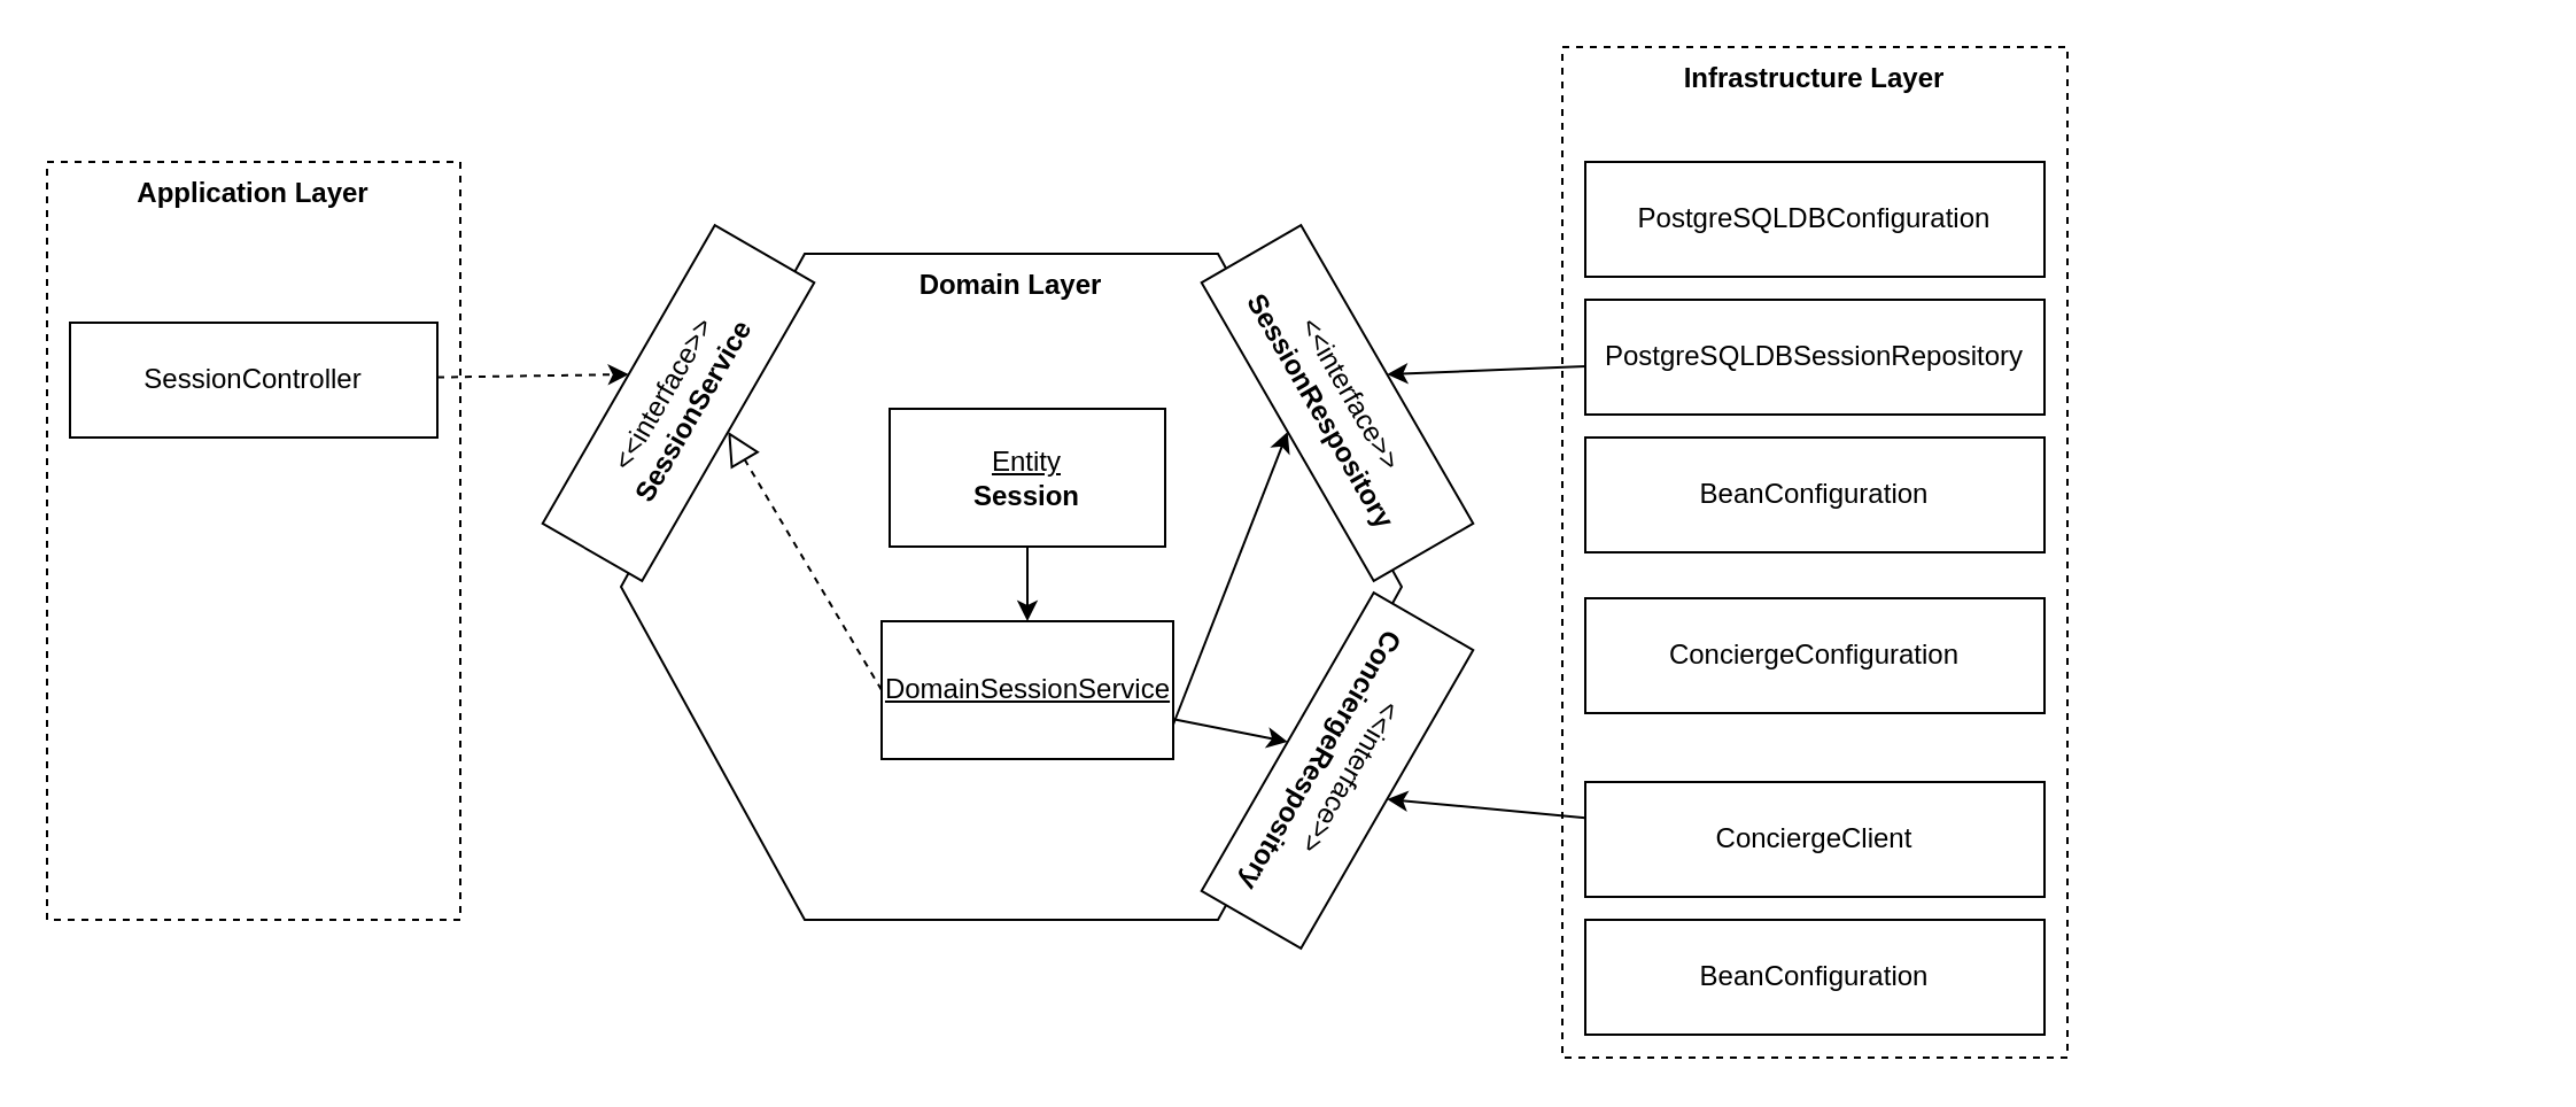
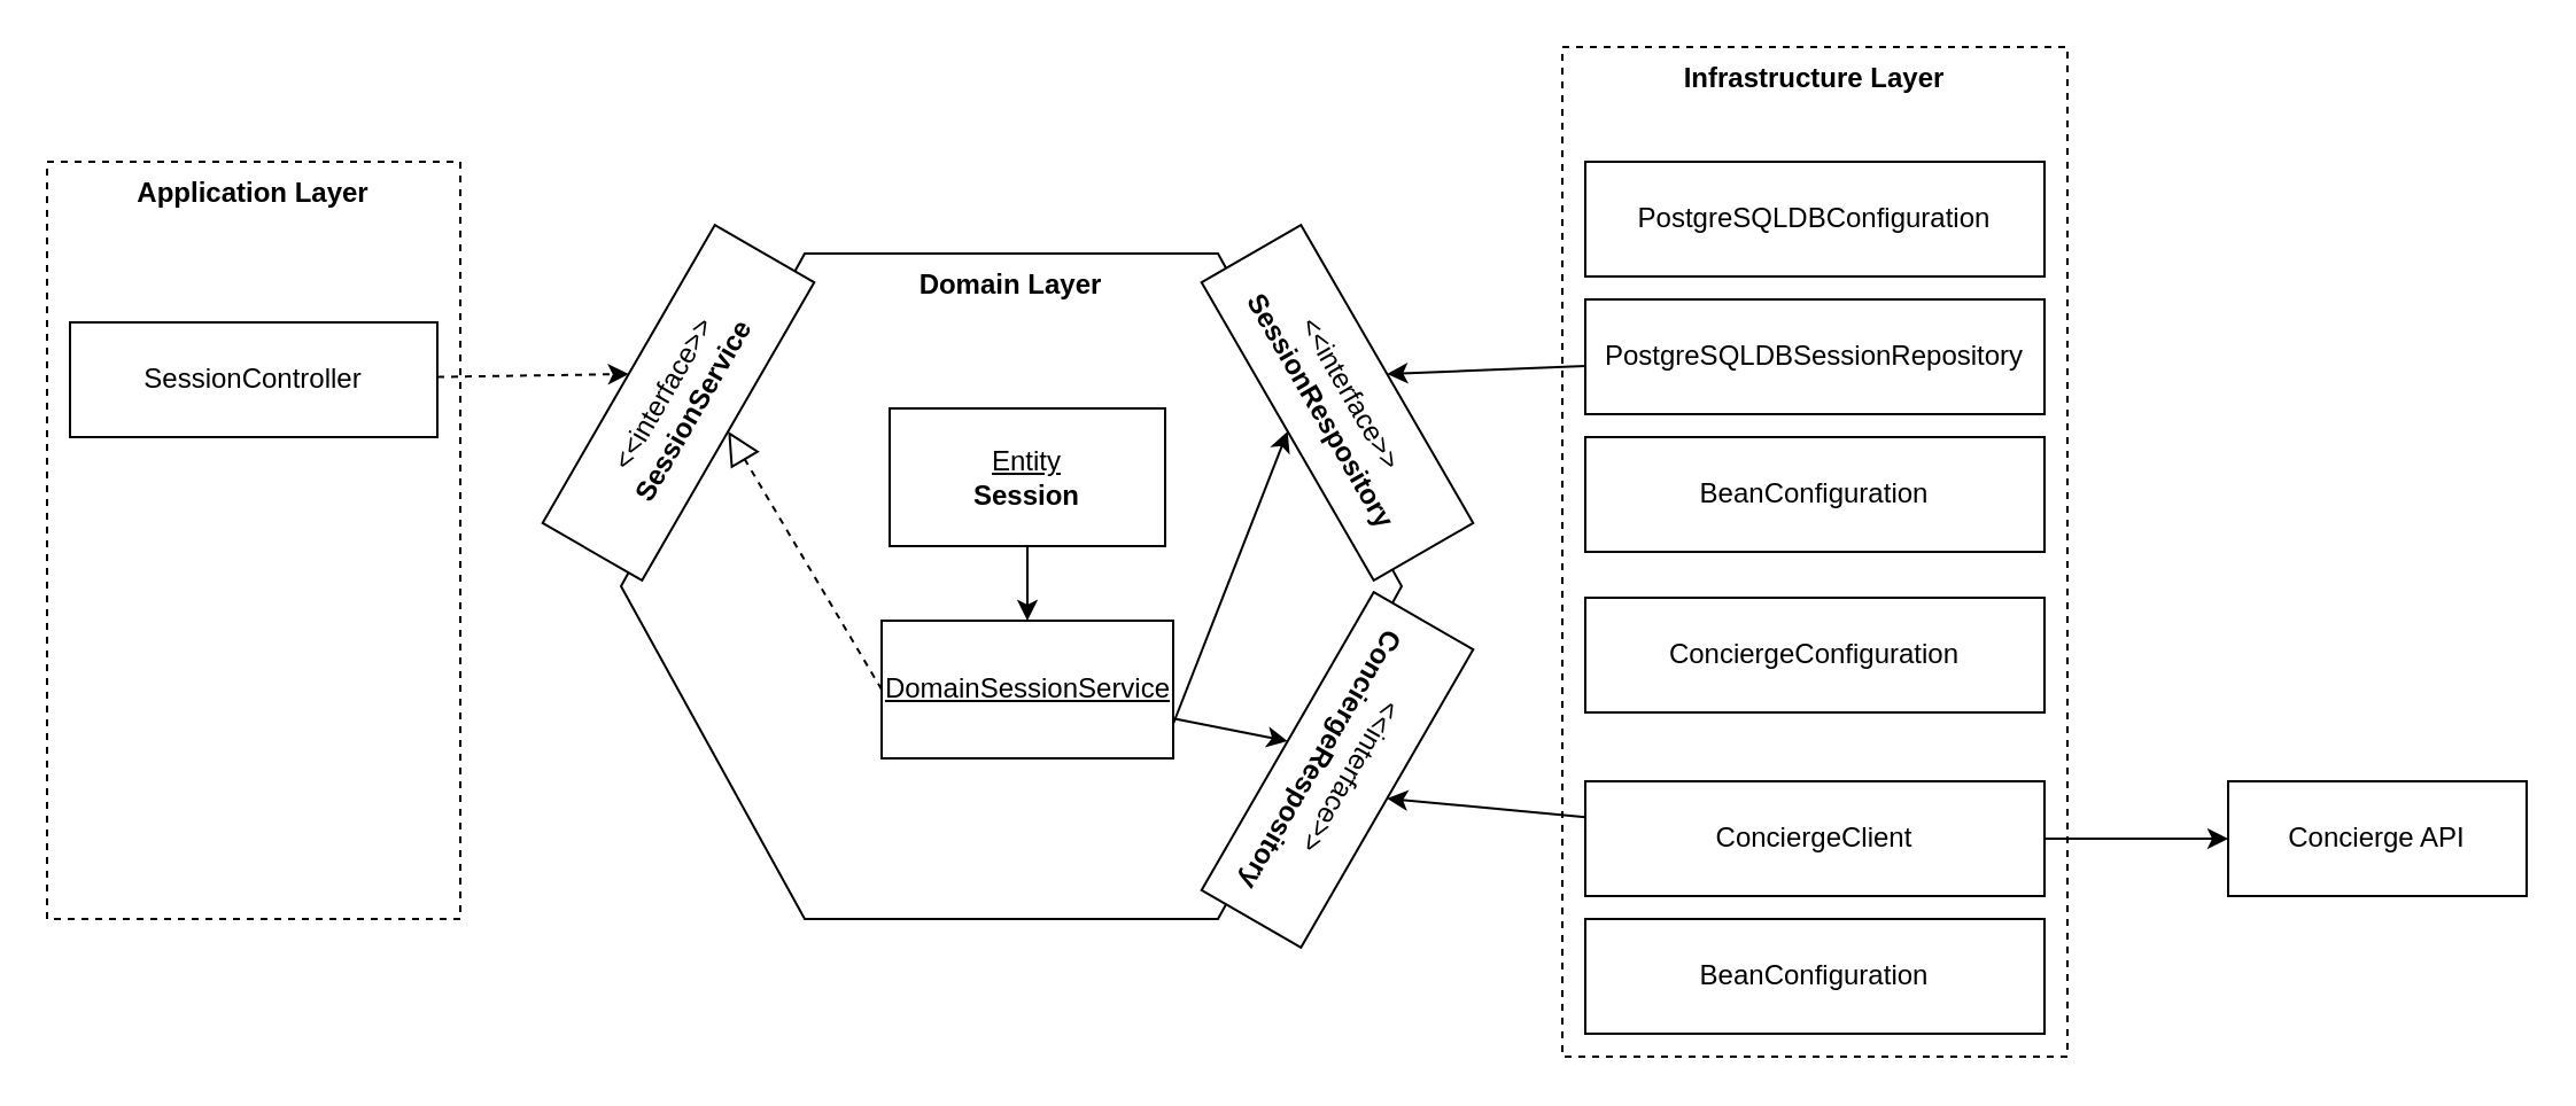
  <mxCell id="0" />
  <mxCell id="1" parent="0" />
  <mxCell id="2" value="&lt;b&gt;Domain Layer&lt;/b&gt;" style="shape=hexagon;perimeter=hexagonPerimeter2;whiteSpace=wrap;html=1;fixedSize=1;size=80;verticalAlign=top;" parent="1" vertex="1"><mxGeometry x="270" y="110" width="340" height="290" as="geometry" /></mxCell>
  <mxCell id="3" value="&lt;b&gt;Infrastructure Layer&lt;/b&gt;" style="rounded=0;whiteSpace=wrap;html=1;fontColor=default;dashed=1;verticalAlign=top;" parent="1" vertex="1"><mxGeometry x="680" y="20" width="220" height="440" as="geometry" /></mxCell>
  <mxCell id="4" value="&lt;b&gt;Application Layer&lt;/b&gt;" style="rounded=0;whiteSpace=wrap;html=1;fontColor=default;dashed=1;verticalAlign=top;" parent="1" vertex="1"><mxGeometry x="20" y="70" width="180" height="330" as="geometry" /></mxCell>
  <mxCell id="5" value="" style="edgeStyle=none;orthogonalLoop=1;jettySize=auto;html=1;fontColor=default;" parent="1" source="6" target="20" edge="1"><mxGeometry relative="1" as="geometry" /></mxCell>
  <mxCell id="6" value="&lt;u&gt;Entity&lt;/u&gt;&lt;br&gt;&lt;b&gt;Session&lt;/b&gt;" style="rounded=0;whiteSpace=wrap;html=1;" parent="1" vertex="1"><mxGeometry x="387" y="177.5" width="120" height="60" as="geometry" /></mxCell>
  <mxCell id="7" value="&amp;lt;&amp;lt;interface&amp;gt;&amp;gt;&lt;br&gt;&lt;b&gt;SessionService&lt;/b&gt;" style="rounded=0;whiteSpace=wrap;html=1;rotation=-60;textDirection=rtl;fontColor=default;" parent="1" vertex="1"><mxGeometry x="220" y="150" width="150" height="50" as="geometry" /></mxCell>
  <mxCell id="8" value="" style="endArrow=block;dashed=1;endFill=0;endSize=12;html=1;exitX=0;exitY=0.5;exitDx=0;exitDy=0;entryX=0.5;entryY=1;entryDx=0;entryDy=0;" parent="1" source="20" target="7" edge="1"><mxGeometry width="160" relative="1" as="geometry"><mxPoint x="380" y="170" as="sourcePoint" /><mxPoint x="330" y="180" as="targetPoint" /></mxGeometry></mxCell>
  <mxCell id="9" style="edgeStyle=none;orthogonalLoop=1;jettySize=auto;html=1;entryX=0.5;entryY=0;entryDx=0;entryDy=0;fontColor=default;dashed=1;" parent="1" source="10" target="7" edge="1"><mxGeometry relative="1" as="geometry" /></mxCell>
  <mxCell id="10" value="SessionController" style="rounded=0;whiteSpace=wrap;html=1;" parent="1" vertex="1"><mxGeometry x="30" y="140" width="160" height="50" as="geometry" /></mxCell>
  <mxCell id="11" value="&amp;lt;&amp;lt;interface&amp;gt;&amp;gt;&lt;br&gt;&lt;b&gt;ConciergeRespository&lt;/b&gt;" style="rounded=0;whiteSpace=wrap;html=1;rotation=-240;textDirection=rtl;fontColor=default;" parent="1" vertex="1"><mxGeometry x="507" y="310" width="150" height="50" as="geometry" /></mxCell>
+ <mxCell id="12" value="" style="edgeStyle=none;orthogonalLoop=1;jettySize=auto;html=1;fontColor=default;" parent="1" source="14" target="17" edge="1"><mxGeometry relative="1" as="geometry" /></mxCell>
  <mxCell id="13" style="edgeStyle=none;orthogonalLoop=1;jettySize=auto;html=1;entryX=0.5;entryY=0;entryDx=0;entryDy=0;fontColor=default;" parent="1" source="14" target="11" edge="1"><mxGeometry relative="1" as="geometry" /></mxCell>
  <mxCell id="14" value="ConciergeClient" style="rounded=0;whiteSpace=wrap;html=1;" parent="1" vertex="1"><mxGeometry x="690" y="340" width="200" height="50" as="geometry" /></mxCell>
  <mxCell id="15" value="ConciergeConfiguration" style="rounded=0;whiteSpace=wrap;html=1;" parent="1" vertex="1"><mxGeometry x="690" y="260" width="200" height="50" as="geometry" /></mxCell>
  <mxCell id="16" value="BeanConfiguration" style="rounded=0;whiteSpace=wrap;html=1;" parent="1" vertex="1"><mxGeometry x="690" y="400" width="200" height="50" as="geometry" /></mxCell>
+ <mxCell id="17" value="Concierge API" style="rounded=0;whiteSpace=wrap;html=1;" parent="1" vertex="1"><mxGeometry x="970" y="340" width="130" height="50" as="geometry" /></mxCell>
  <mxCell id="18" style="edgeStyle=none;orthogonalLoop=1;jettySize=auto;html=1;fontColor=default;exitX=1;exitY=0.75;exitDx=0;exitDy=0;entryX=0.5;entryY=1;entryDx=0;entryDy=0;" parent="1" source="20" edge="1" target="21"><mxGeometry relative="1" as="geometry"><mxPoint x="507" y="185" as="sourcePoint" /><mxPoint x="556.56" y="329.064" as="targetPoint" /></mxGeometry></mxCell>
  <mxCell id="19" style="edgeStyle=none;rounded=0;orthogonalLoop=1;jettySize=auto;html=1;entryX=0.5;entryY=1;entryDx=0;entryDy=0;" edge="1" parent="1" source="20" target="11"><mxGeometry relative="1" as="geometry" /></mxCell>
  <mxCell id="20" value="&lt;u&gt;DomainSessionService&lt;/u&gt;" style="rounded=0;whiteSpace=wrap;html=1;" parent="1" vertex="1"><mxGeometry x="383.5" y="270" width="127" height="60" as="geometry" /></mxCell>
  <mxCell id="21" value="&amp;lt;&amp;lt;interface&amp;gt;&amp;gt;&lt;br&gt;&lt;b&gt;SessionRespository&lt;/b&gt;" style="rounded=0;whiteSpace=wrap;html=1;rotation=60;textDirection=rtl;fontColor=default;" vertex="1" parent="1"><mxGeometry x="507" y="150" width="150" height="50" as="geometry" /></mxCell>
  <mxCell id="22" style="rounded=0;orthogonalLoop=1;jettySize=auto;html=1;entryX=0.5;entryY=0;entryDx=0;entryDy=0;" edge="1" parent="1" source="23" target="21"><mxGeometry relative="1" as="geometry" /></mxCell>
  <mxCell id="23" value="PostgreSQLDBSessionRepository" style="rounded=0;whiteSpace=wrap;html=1;" vertex="1" parent="1"><mxGeometry x="690" y="130" width="200" height="50" as="geometry" /></mxCell>
  <mxCell id="24" value="PostgreSQLDBConfiguration" style="rounded=0;whiteSpace=wrap;html=1;" vertex="1" parent="1"><mxGeometry x="690" y="70" width="200" height="50" as="geometry" /></mxCell>
  <mxCell id="25" value="BeanConfiguration" style="rounded=0;whiteSpace=wrap;html=1;" vertex="1" parent="1"><mxGeometry x="690" y="190" width="200" height="50" as="geometry" /></mxCell>
  <mxCell id="26" style="edgeStyle=none;rounded=0;orthogonalLoop=1;jettySize=auto;html=1;exitX=0.5;exitY=1;exitDx=0;exitDy=0;" edge="1" parent="1" source="21" target="21"><mxGeometry relative="1" as="geometry" /></mxCell>
